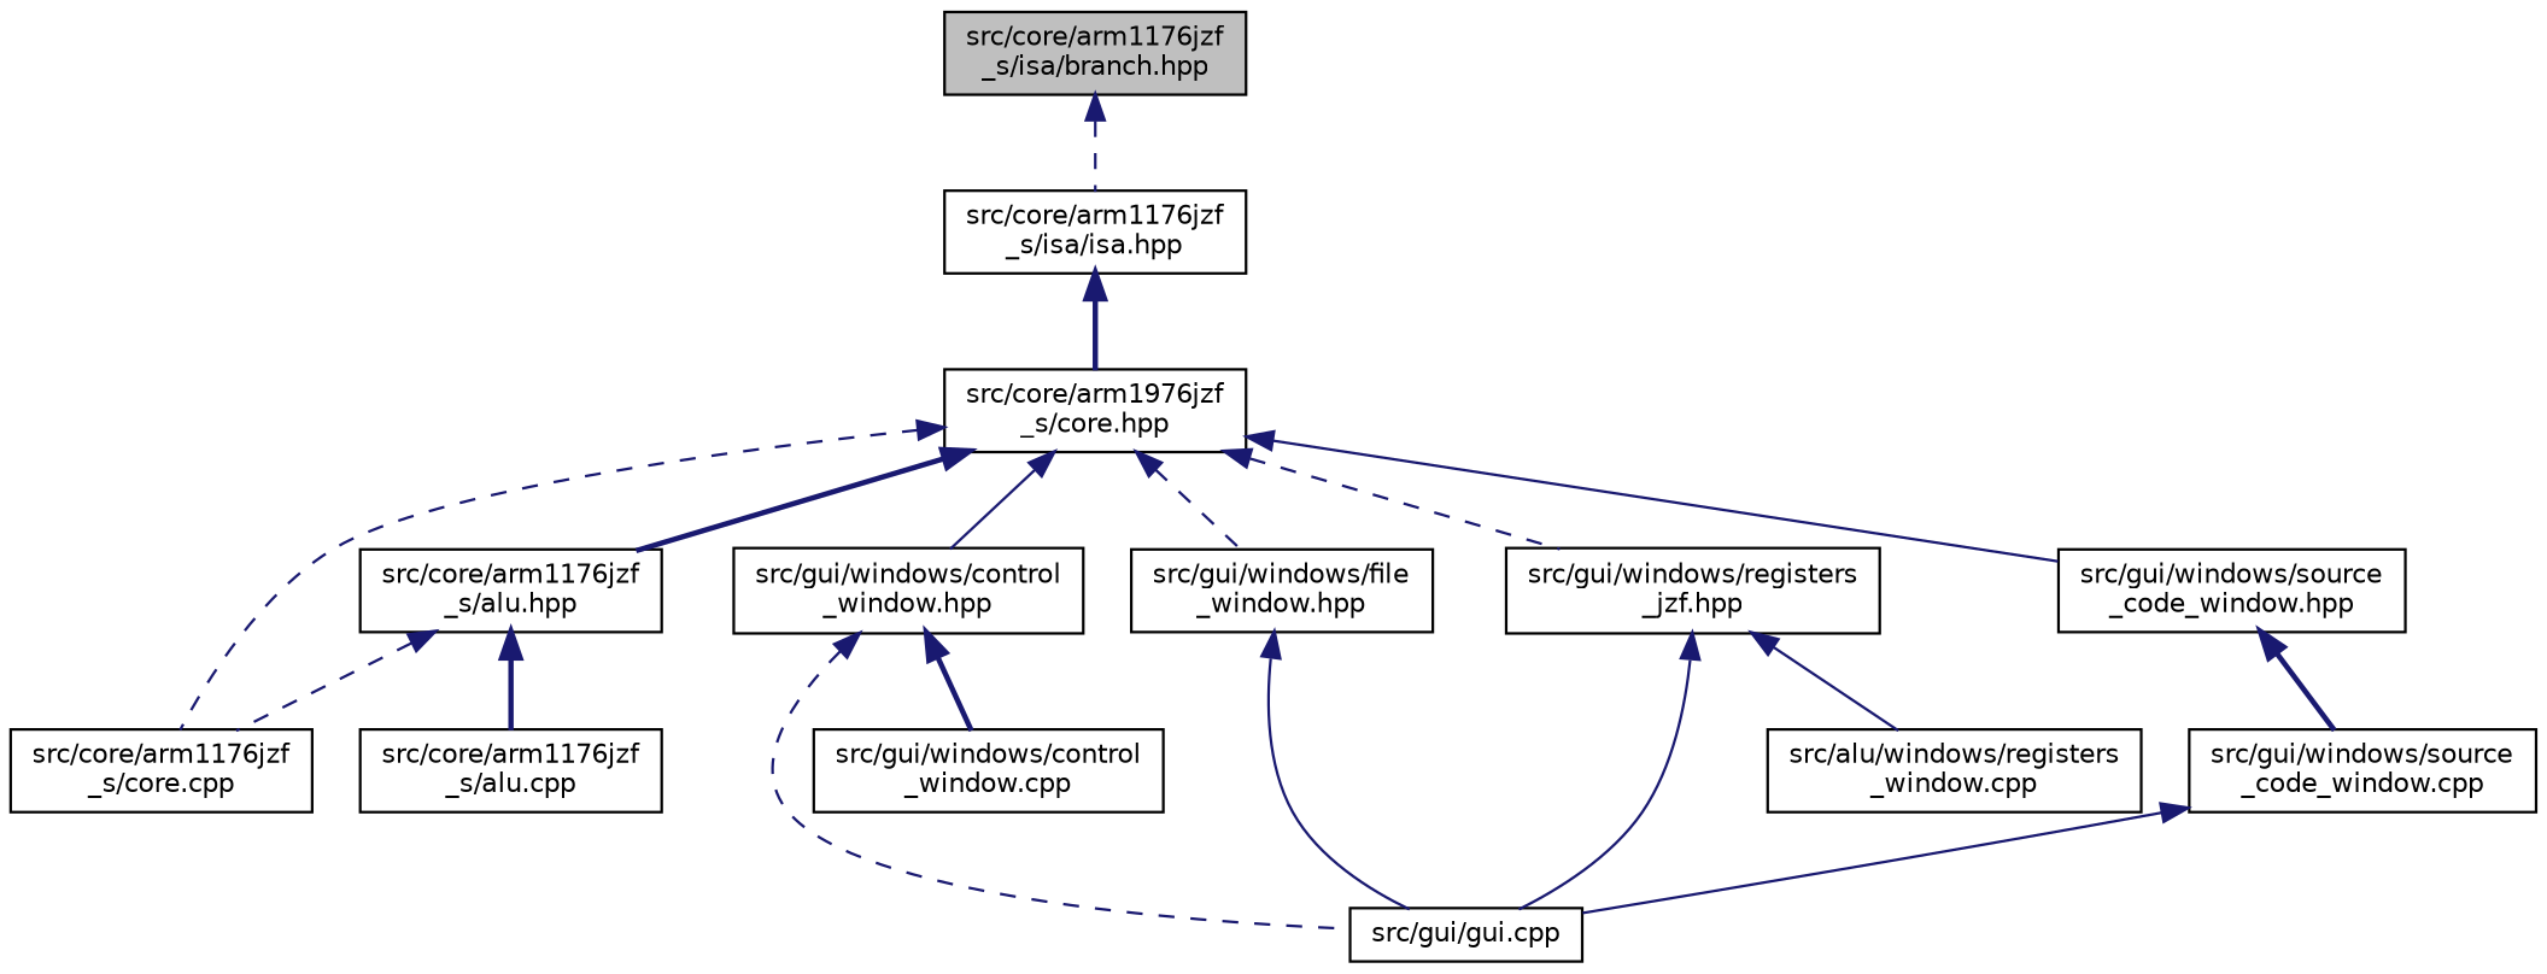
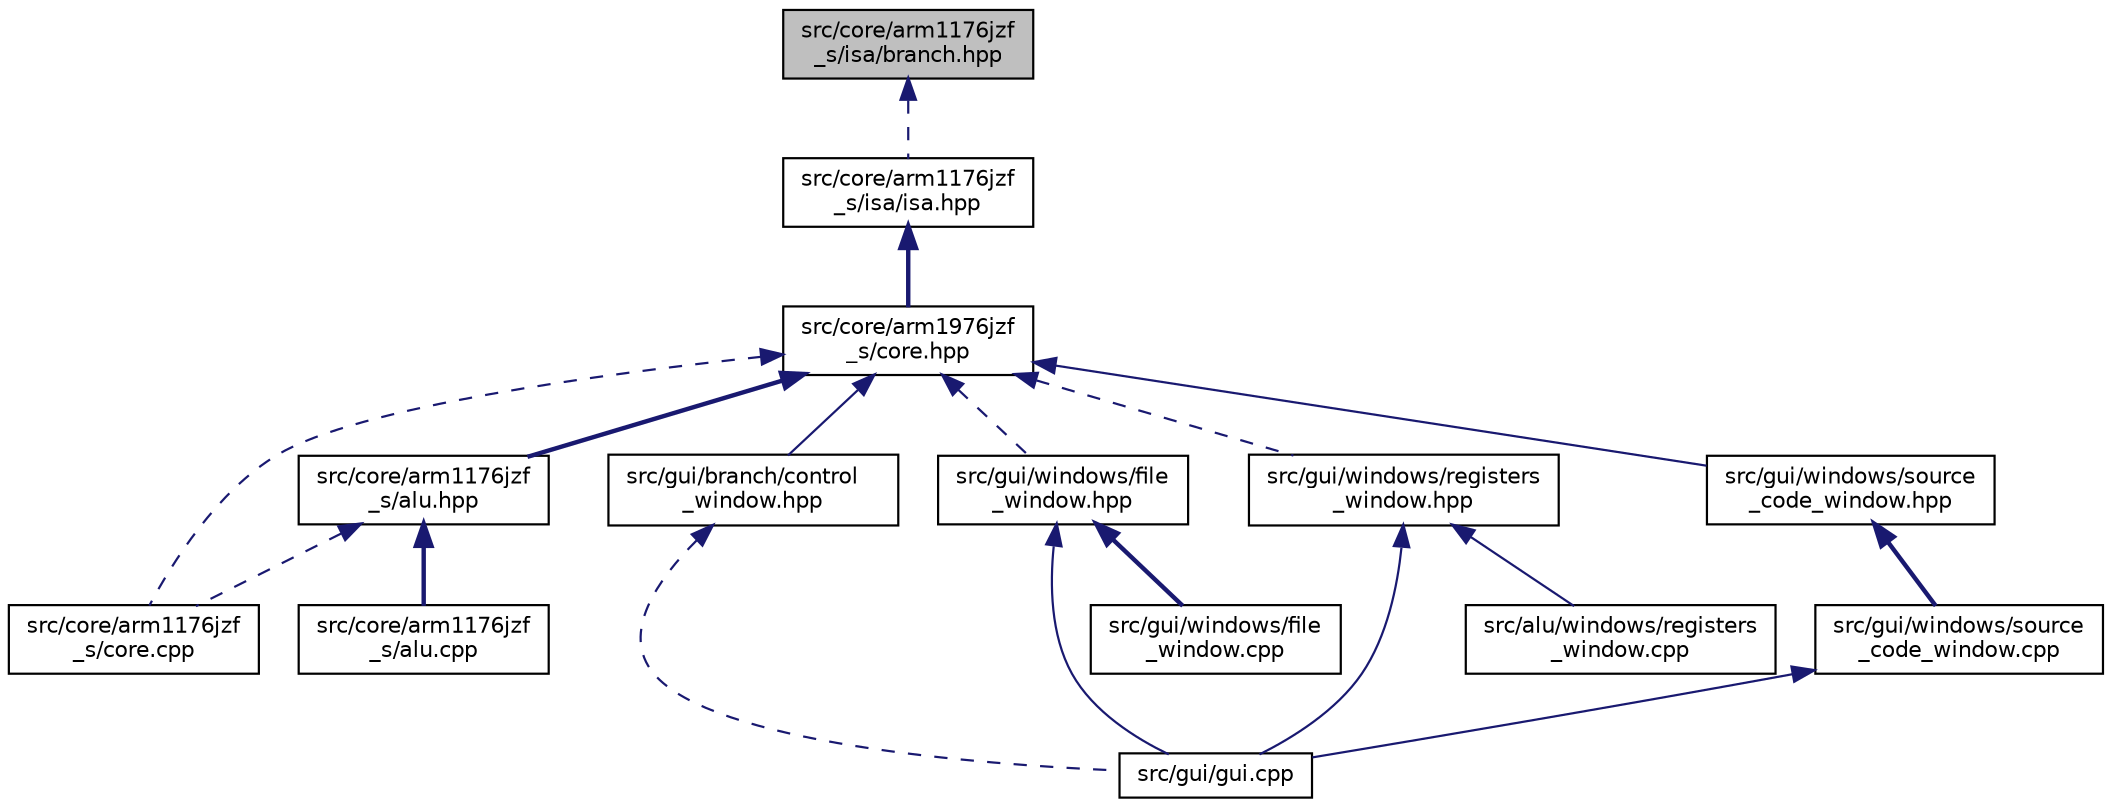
  digraph {
    node [color=black fontname=Helvetica fontsize=10 shape=record]
    edge [color=midnightblue dir=back fontname=Helvetica fontsize=10 labelfontname=Helvetica labelfontsize=10 style=dashed]
    n1 [fillcolor=grey75 fontcolor=black height=0.2 label="src/core/arm1176jzf\l_s/isa/branch.hpp" style=filled width=0.4]
    n2 [height=0.2 label="src/core/arm1176jzf\l_s/isa/isa.hpp" width=0.4]
    n3 [height=0.2 label="src/core/arm1976jzf\l_s/core.hpp" width=0.4]
    n4 [height=0.2 label="src/core/arm1176jzf\l_s/alu.hpp" width=0.4]
    n5 [height=0.2 label="src/core/arm1176jzf\l_s/core.cpp" width=0.4]
-   n6 [height=0.2 label="src/gui/windows/control\l_window.hpp" width=0.4]
+   n6 [height=0.2 label="src/gui/branch/control\l_window.hpp" width=0.4]
    n7 [height=0.2 label="src/gui/windows/file\l_window.hpp" width=0.4]
-   n8 [height=0.2 label="src/gui/windows/registers\l_jzf.hpp" width=0.4]
+   n8 [height=0.2 label="src/gui/windows/registers\l_window.hpp" width=0.4]
    n9 [height=0.2 label="src/gui/windows/source\l_code_window.hpp" width=0.4]
    n10 [height=0.2 label="src/core/arm1176jzf\l_s/alu.cpp" width=0.4]
    n11 [height=0.2 label="src/gui/gui.cpp" width=0.4]
-   n12 [height=0.2 label="src/gui/windows/control\l_window.cpp" width=0.4]
+   n13 [height=0.2 label="src/gui/windows/file\l_window.cpp" width=0.4]
    n14 [height=0.2 label="src/alu/windows/registers\l_window.cpp" width=0.4]
    n15 [height=0.2 label="src/gui/windows/source\l_code_window.cpp" width=0.4]
    n1 -> n2
    n2 -> n3 [style=bold]
    n3 -> n4 [style=bold]
    n3 -> n5
    n3 -> n6 [style=solid]
    n3 -> n7
    n3 -> n8
    n3 -> n9 [style=solid]
    n4 -> n5
    n4 -> n10 [style=bold]
    n6 -> n11
-   n6 -> n12 [style=bold]
    n7 -> n11 [style=solid]
+   n7 -> n13 [style=bold]
    n8 -> n11 [style=solid]
    n8 -> n14 [style=solid]
    n9 -> n15 [style=bold]
    n15 -> n11 [style=solid]
  }
